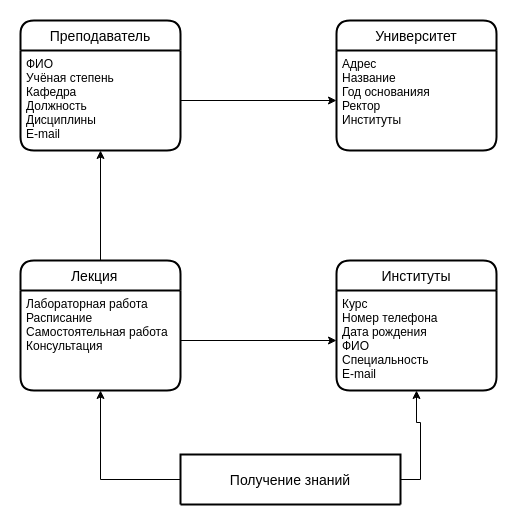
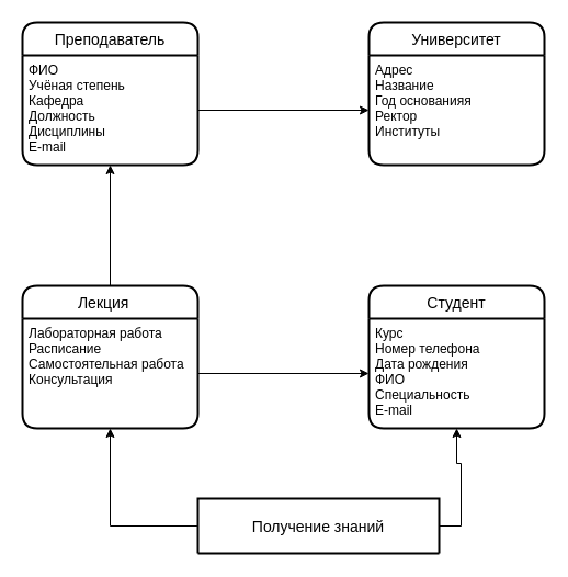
  <mxCell id="0" />
  <mxCell id="1" parent="0" />
  <mxCell id="2" value="Преподаватель" style="swimlane;childLayout=stackLayout;horizontal=1;startSize=30;horizontalStack=0;rounded=1;fontSize=14;fontStyle=0;strokeWidth=2;resizeParent=0;resizeLast=1;shadow=0;dashed=0;align=center;" vertex="1" parent="1"><mxGeometry x="20" y="20" width="160" height="130" as="geometry" /></mxCell>
  <mxCell id="3" value="ФИО&#10;Учёная степень&#10;Кафедра&#10;Должность&#10;Дисциплины&#10;E-mail&#10;" style="align=left;strokeColor=none;fillColor=none;spacingLeft=4;fontSize=12;verticalAlign=top;resizable=0;rotatable=0;part=1;" vertex="1" parent="2"><mxGeometry y="30" width="160" height="100" as="geometry" /></mxCell>
  <mxCell id="4" value="Университет" style="swimlane;childLayout=stackLayout;horizontal=1;startSize=30;horizontalStack=0;rounded=1;fontSize=14;fontStyle=0;strokeWidth=2;resizeParent=0;resizeLast=1;shadow=0;dashed=0;align=center;" vertex="1" parent="1"><mxGeometry x="336" y="20" width="160" height="130" as="geometry" /></mxCell>
  <mxCell id="5" value="Адрес&#10;Название&#10;Год основанияя&#10;Ректор&#10;Институты" style="align=left;strokeColor=none;fillColor=none;spacingLeft=4;fontSize=12;verticalAlign=top;resizable=0;rotatable=0;part=1;" vertex="1" parent="4"><mxGeometry y="30" width="160" height="100" as="geometry" /></mxCell>
  <mxCell id="6" style="edgeStyle=orthogonalEdgeStyle;rounded=0;orthogonalLoop=1;jettySize=auto;html=1;exitX=0.5;exitY=0;exitDx=0;exitDy=0;entryX=0.5;entryY=1;entryDx=0;entryDy=0;" edge="1" parent="1" source="7" target="3"><mxGeometry relative="1" as="geometry" /></mxCell>
  <mxCell id="7" value="Лекция   " style="swimlane;childLayout=stackLayout;horizontal=1;startSize=30;horizontalStack=0;rounded=1;fontSize=14;fontStyle=0;strokeWidth=2;resizeParent=0;resizeLast=1;shadow=0;dashed=0;align=center;" vertex="1" parent="1"><mxGeometry x="20" y="260" width="160" height="130" as="geometry" /></mxCell>
  <mxCell id="8" value="Лабораторная работа&#10;Расписание&#10;Самостоятельная работа&#10;Консультация" style="align=left;strokeColor=none;fillColor=none;spacingLeft=4;fontSize=12;verticalAlign=top;resizable=0;rotatable=0;part=1;" vertex="1" parent="7"><mxGeometry y="30" width="160" height="100" as="geometry" /></mxCell>
- <mxCell id="9" value="Институты" style="swimlane;childLayout=stackLayout;horizontal=1;startSize=30;horizontalStack=0;rounded=1;fontSize=14;fontStyle=0;strokeWidth=2;resizeParent=0;resizeLast=1;shadow=0;dashed=0;align=center;" vertex="1" parent="1"><mxGeometry x="336" y="260" width="160" height="130" as="geometry" /></mxCell>
+ <mxCell id="9" value="Студент" style="swimlane;childLayout=stackLayout;horizontal=1;startSize=30;horizontalStack=0;rounded=1;fontSize=14;fontStyle=0;strokeWidth=2;resizeParent=0;resizeLast=1;shadow=0;dashed=0;align=center;" vertex="1" parent="1"><mxGeometry x="336" y="260" width="160" height="130" as="geometry" /></mxCell>
  <mxCell id="10" value="Курс&#10;Номер телефона&#10;Дата рождения&#10;ФИО&#10;Специальность&#10;E-mail" style="align=left;strokeColor=none;fillColor=none;spacingLeft=4;fontSize=12;verticalAlign=top;resizable=0;rotatable=0;part=1;" vertex="1" parent="9"><mxGeometry y="30" width="160" height="100" as="geometry" /></mxCell>
  <mxCell id="11" style="edgeStyle=orthogonalEdgeStyle;rounded=0;orthogonalLoop=1;jettySize=auto;html=1;exitX=1;exitY=0.5;exitDx=0;exitDy=0;entryX=0.5;entryY=1;entryDx=0;entryDy=0;" edge="1" parent="1" source="13" target="10"><mxGeometry relative="1" as="geometry" /></mxCell>
  <mxCell id="12" style="edgeStyle=orthogonalEdgeStyle;rounded=0;orthogonalLoop=1;jettySize=auto;html=1;exitX=0;exitY=0.5;exitDx=0;exitDy=0;entryX=0.5;entryY=1;entryDx=0;entryDy=0;" edge="1" parent="1" source="13" target="8"><mxGeometry relative="1" as="geometry" /></mxCell>
  <mxCell id="13" value="Получение знаний" style="swimlane;childLayout=stackLayout;horizontal=1;startSize=50;horizontalStack=0;rounded=1;fontSize=14;fontStyle=0;strokeWidth=2;resizeParent=0;resizeLast=1;shadow=0;dashed=0;align=center;" vertex="1" parent="1"><mxGeometry x="180" y="454" width="220" height="50" as="geometry" /></mxCell>
  <mxCell id="14" style="edgeStyle=orthogonalEdgeStyle;rounded=0;orthogonalLoop=1;jettySize=auto;html=1;exitX=1;exitY=0.5;exitDx=0;exitDy=0;entryX=0;entryY=0.5;entryDx=0;entryDy=0;" edge="1" parent="1" source="3" target="5"><mxGeometry relative="1" as="geometry" /></mxCell>
  <mxCell id="15" style="edgeStyle=orthogonalEdgeStyle;rounded=0;orthogonalLoop=1;jettySize=auto;html=1;exitX=1;exitY=0.5;exitDx=0;exitDy=0;entryX=0;entryY=0.5;entryDx=0;entryDy=0;" edge="1" parent="1" source="8" target="10"><mxGeometry relative="1" as="geometry" /></mxCell>
